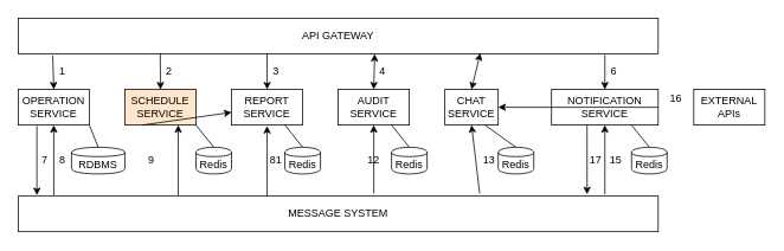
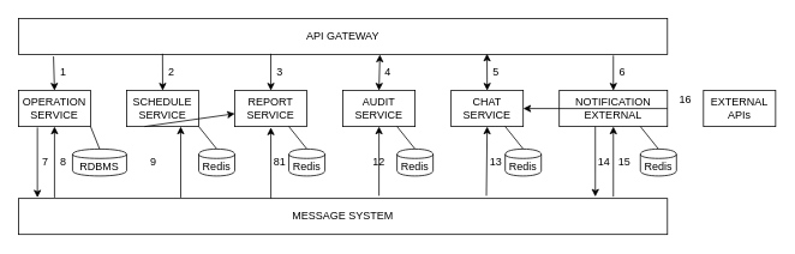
  <mxCell id="0" />
  <mxCell id="1" parent="0" />
  <mxCell id="2" value="API GATEWAY" style="rounded=0;whiteSpace=wrap;html=1;" parent="1" vertex="1"><mxGeometry x="20" y="20" width="720" height="40" as="geometry" /></mxCell>
  <mxCell id="3" value="OPERATION SERVICE" style="rounded=0;whiteSpace=wrap;html=1;" parent="1" vertex="1"><mxGeometry x="20" y="100" width="80" height="40" as="geometry" /></mxCell>
- <mxCell id="4" value="SCHEDULE SERVICE" style="rounded=0;whiteSpace=wrap;html=1;fillColor=#ffe6cc;" parent="1" vertex="1"><mxGeometry x="140" y="100" width="80" height="40" as="geometry" /></mxCell>
+ <mxCell id="4" value="SCHEDULE SERVICE" style="rounded=0;whiteSpace=wrap;html=1;" parent="1" vertex="1"><mxGeometry x="140" y="100" width="80" height="40" as="geometry" /></mxCell>
  <mxCell id="5" value="REPORT SERVICE" style="rounded=0;whiteSpace=wrap;html=1;" parent="1" vertex="1"><mxGeometry x="260" y="100" width="80" height="40" as="geometry" /></mxCell>
  <mxCell id="6" value="AUDIT SERVICE" style="rounded=0;whiteSpace=wrap;html=1;" parent="1" vertex="1"><mxGeometry x="380" y="100" width="80" height="40" as="geometry" /></mxCell>
  <mxCell id="7" value="MESSAGE SYSTEM" style="rounded=0;whiteSpace=wrap;html=1;" parent="1" vertex="1"><mxGeometry x="20" y="220" width="720" height="40" as="geometry" /></mxCell>
  <mxCell id="8" value="" style="endArrow=classic;html=1;entryX=0.5;entryY=0;entryDx=0;entryDy=0;exitX=0.054;exitY=1.05;exitDx=0;exitDy=0;exitPerimeter=0;" parent="1" target="3" edge="1" source="2"><mxGeometry width="50" height="50" relative="1" as="geometry"><mxPoint x="80" y="60" as="sourcePoint" /><mxPoint x="420" y="290" as="targetPoint" /></mxGeometry></mxCell>
  <mxCell id="9" value="" style="endArrow=classic;html=1;exitX=0.222;exitY=0.975;exitDx=0;exitDy=0;entryX=0.5;entryY=0;entryDx=0;entryDy=0;exitPerimeter=0;" parent="1" source="2" target="4" edge="1"><mxGeometry width="50" height="50" relative="1" as="geometry"><mxPoint x="370" y="340" as="sourcePoint" /><mxPoint x="420" y="290" as="targetPoint" /></mxGeometry></mxCell>
  <mxCell id="10" value="" style="endArrow=classic;html=1;" parent="1" edge="1"><mxGeometry width="50" height="50" relative="1" as="geometry"><mxPoint x="300" y="59" as="sourcePoint" /><mxPoint x="300" y="100" as="targetPoint" /></mxGeometry></mxCell>
  <mxCell id="11" value="" style="endArrow=classic;html=1;" parent="1" edge="1"><mxGeometry width="50" height="50" relative="1" as="geometry"><mxPoint x="41" y="141" as="sourcePoint" /><mxPoint x="41" y="219" as="targetPoint" /></mxGeometry></mxCell>
  <mxCell id="12" value="" style="endArrow=classic;html=1;entryX=0.5;entryY=1;entryDx=0;entryDy=0;" parent="1" target="3" edge="1"><mxGeometry width="50" height="50" relative="1" as="geometry"><mxPoint x="60" y="219" as="sourcePoint" /><mxPoint x="150" y="130" as="targetPoint" /></mxGeometry></mxCell>
  <mxCell id="13" value="" style="endArrow=classic;html=1;exitX=0.25;exitY=1;exitDx=0;exitDy=0;" parent="1" target="5" edge="1" source="4"><mxGeometry width="50" height="50" relative="1" as="geometry"><mxPoint x="221" y="140" as="sourcePoint" /><mxPoint x="180" y="219" as="targetPoint" /></mxGeometry></mxCell>
  <mxCell id="14" value="" style="endArrow=classic;html=1;entryX=0.75;entryY=1;entryDx=0;entryDy=0;" parent="1" edge="1" target="4"><mxGeometry width="50" height="50" relative="1" as="geometry"><mxPoint x="200" y="219" as="sourcePoint" /><mxPoint x="258" y="140" as="targetPoint" /></mxGeometry></mxCell>
  <mxCell id="15" value="" style="endArrow=classic;html=1;entryX=0.5;entryY=1;entryDx=0;entryDy=0;" parent="1" edge="1" target="6"><mxGeometry width="50" height="50" relative="1" as="geometry"><mxPoint x="420" y="217" as="sourcePoint" /><mxPoint x="541" y="140" as="targetPoint" /></mxGeometry></mxCell>
  <mxCell id="16" value="" style="endArrow=classic;html=1;exitX=0.389;exitY=0;exitDx=0;exitDy=0;exitPerimeter=0;" parent="1" source="7" edge="1"><mxGeometry width="50" height="50" relative="1" as="geometry"><mxPoint x="370" y="340" as="sourcePoint" /><mxPoint x="300" y="141" as="targetPoint" /></mxGeometry></mxCell>
  <mxCell id="17" value="1" style="text;html=1;strokeColor=none;fillColor=none;align=center;verticalAlign=middle;whiteSpace=wrap;rounded=0;" parent="1" vertex="1"><mxGeometry x="60" y="70" width="20" height="20" as="geometry" /></mxCell>
  <mxCell id="18" value="2" style="text;html=1;strokeColor=none;fillColor=none;align=center;verticalAlign=middle;whiteSpace=wrap;rounded=0;" parent="1" vertex="1"><mxGeometry x="180" y="70" width="20" height="20" as="geometry" /></mxCell>
  <mxCell id="19" value="3" style="text;html=1;strokeColor=none;fillColor=none;align=center;verticalAlign=middle;whiteSpace=wrap;rounded=0;" parent="1" vertex="1"><mxGeometry x="300" y="70" width="20" height="20" as="geometry" /></mxCell>
  <mxCell id="20" value="4" style="text;html=1;strokeColor=none;fillColor=none;align=center;verticalAlign=middle;whiteSpace=wrap;rounded=0;" parent="1" vertex="1"><mxGeometry x="420" y="70" width="20" height="20" as="geometry" /></mxCell>
  <mxCell id="21" value="7" style="text;html=1;strokeColor=none;fillColor=none;align=center;verticalAlign=middle;whiteSpace=wrap;rounded=0;" parent="1" vertex="1"><mxGeometry x="30" y="170" width="40" height="20" as="geometry" /></mxCell>
  <mxCell id="22" value="8" style="text;html=1;strokeColor=none;fillColor=none;align=center;verticalAlign=middle;whiteSpace=wrap;rounded=0;" parent="1" vertex="1"><mxGeometry x="60" y="170" width="20" height="20" as="geometry" /></mxCell>
  <mxCell id="23" value="9" style="text;html=1;strokeColor=none;fillColor=none;align=center;verticalAlign=middle;whiteSpace=wrap;rounded=0;" parent="1" vertex="1"><mxGeometry x="160" y="170" width="20" height="20" as="geometry" /></mxCell>
  <mxCell id="24" value="81" style="text;html=1;strokeColor=none;fillColor=none;align=center;verticalAlign=middle;whiteSpace=wrap;rounded=0;" parent="1" vertex="1"><mxGeometry x="300" y="170" width="20" height="20" as="geometry" /></mxCell>
  <mxCell id="25" value="12" style="text;html=1;strokeColor=none;fillColor=none;align=center;verticalAlign=middle;whiteSpace=wrap;rounded=0;" parent="1" vertex="1"><mxGeometry x="410" y="170" width="20" height="20" as="geometry" /></mxCell>
  <mxCell id="26" value="RDBMS" style="shape=cylinder;whiteSpace=wrap;html=1;boundedLbl=1;backgroundOutline=1;" parent="1" vertex="1"><mxGeometry x="80" y="165" width="60" height="30" as="geometry" /></mxCell>
- <mxCell id="27" value="NOTIFICATION SERVICE" style="rounded=0;whiteSpace=wrap;html=1;" parent="1" vertex="1"><mxGeometry x="620" y="100" width="120" height="40" as="geometry" /></mxCell>
+ <mxCell id="27" value="NOTIFICATION EXTERNAL" style="rounded=0;whiteSpace=wrap;html=1;" parent="1" vertex="1"><mxGeometry x="620" y="100" width="120" height="40" as="geometry" /></mxCell>
  <mxCell id="28" value="" style="endArrow=classic;html=1;entryX=0.5;entryY=0;entryDx=0;entryDy=0;" parent="1" target="27" edge="1"><mxGeometry width="50" height="50" relative="1" as="geometry"><mxPoint x="680" y="61" as="sourcePoint" /><mxPoint x="420" y="290" as="targetPoint" /></mxGeometry></mxCell>
  <mxCell id="29" value="" style="endArrow=classic;html=1;" parent="1" edge="1"><mxGeometry width="50" height="50" relative="1" as="geometry"><mxPoint x="680" y="218" as="sourcePoint" /><mxPoint x="680" y="140" as="targetPoint" /></mxGeometry></mxCell>
  <mxCell id="30" value="" style="endArrow=none;html=1;entryX=0.5;entryY=0;entryDx=0;entryDy=0;exitX=1;exitY=1;exitDx=0;exitDy=0;" parent="1" source="3" target="26" edge="1"><mxGeometry width="50" height="50" relative="1" as="geometry"><mxPoint x="123" y="140" as="sourcePoint" /><mxPoint x="420" y="290" as="targetPoint" /></mxGeometry></mxCell>
  <mxCell id="31" value="Redis" style="shape=cylinder;whiteSpace=wrap;html=1;boundedLbl=1;backgroundOutline=1;" parent="1" vertex="1"><mxGeometry x="320" y="165" width="40" height="30" as="geometry" /></mxCell>
  <mxCell id="32" value="Redis" style="shape=cylinder;whiteSpace=wrap;html=1;boundedLbl=1;backgroundOutline=1;" parent="1" vertex="1"><mxGeometry x="440" y="165" width="40" height="30" as="geometry" /></mxCell>
  <mxCell id="33" value="" style="endArrow=none;html=1;exitX=0.75;exitY=1;exitDx=0;exitDy=0;entryX=0.5;entryY=0;entryDx=0;entryDy=0;" parent="1" source="5" target="31" edge="1"><mxGeometry width="50" height="50" relative="1" as="geometry"><mxPoint x="370" y="340" as="sourcePoint" /><mxPoint x="420" y="290" as="targetPoint" /></mxGeometry></mxCell>
  <mxCell id="34" value="" style="endArrow=none;html=1;entryX=0.75;entryY=1;entryDx=0;entryDy=0;exitX=0.5;exitY=0;exitDx=0;exitDy=0;" parent="1" source="32" target="6" edge="1"><mxGeometry width="50" height="50" relative="1" as="geometry"><mxPoint x="370" y="340" as="sourcePoint" /><mxPoint x="420" y="290" as="targetPoint" /></mxGeometry></mxCell>
- <mxCell id="36" value="17" style="text;html=1;strokeColor=none;fillColor=none;align=center;verticalAlign=middle;whiteSpace=wrap;rounded=0;" parent="1" vertex="1"><mxGeometry x="660" y="170" width="20" height="20" as="geometry" /></mxCell>
+ <mxCell id="35" value="5" style="text;html=1;strokeColor=none;fillColor=none;align=center;verticalAlign=middle;whiteSpace=wrap;rounded=0;" parent="1" vertex="1"><mxGeometry x="540" y="70" width="20" height="20" as="geometry" /></mxCell>
+ <mxCell id="36" value="14" style="text;html=1;strokeColor=none;fillColor=none;align=center;verticalAlign=middle;whiteSpace=wrap;rounded=0;" parent="1" vertex="1"><mxGeometry x="660" y="170" width="20" height="20" as="geometry" /></mxCell>
  <mxCell id="37" value="Redis" style="shape=cylinder;whiteSpace=wrap;html=1;boundedLbl=1;backgroundOutline=1;" parent="1" vertex="1"><mxGeometry x="710" y="165" width="40" height="30" as="geometry" /></mxCell>
  <mxCell id="38" value="" style="endArrow=none;html=1;exitX=0.5;exitY=0;exitDx=0;exitDy=0;entryX=0.75;entryY=1;entryDx=0;entryDy=0;" parent="1" source="37" target="27" edge="1"><mxGeometry width="50" height="50" relative="1" as="geometry"><mxPoint x="370" y="340" as="sourcePoint" /><mxPoint x="736" y="140" as="targetPoint" /></mxGeometry></mxCell>
  <mxCell id="39" value="" style="endArrow=classic;html=1;exitX=0.333;exitY=1;exitDx=0;exitDy=0;exitPerimeter=0;" parent="1" source="27" edge="1"><mxGeometry width="50" height="50" relative="1" as="geometry"><mxPoint x="370" y="340" as="sourcePoint" /><mxPoint x="660" y="218" as="targetPoint" /></mxGeometry></mxCell>
  <mxCell id="40" value="15" style="text;html=1;strokeColor=none;fillColor=none;align=center;verticalAlign=middle;whiteSpace=wrap;rounded=0;" parent="1" vertex="1"><mxGeometry x="680" y="170" width="25" height="20" as="geometry" /></mxCell>
  <mxCell id="41" value="" style="endArrow=classic;startArrow=classic;html=1;exitX=0.5;exitY=0;exitDx=0;exitDy=0;" parent="1" source="6" edge="1"><mxGeometry width="50" height="50" relative="1" as="geometry"><mxPoint x="370" y="340" as="sourcePoint" /><mxPoint x="421" y="60" as="targetPoint" /></mxGeometry></mxCell>
  <mxCell id="42" value="EXTERNAL APIs" style="rounded=0;whiteSpace=wrap;html=1;" parent="1" vertex="1"><mxGeometry x="780" y="100" width="80" height="40" as="geometry" /></mxCell>
  <mxCell id="43" value="" style="endArrow=classic;html=1;exitX=1;exitY=0.5;exitDx=0;exitDy=0;" parent="1" source="27" target="47" edge="1"><mxGeometry width="50" height="50" relative="1" as="geometry"><mxPoint x="450" y="340" as="sourcePoint" /><mxPoint x="500" y="290" as="targetPoint" /></mxGeometry></mxCell>
  <mxCell id="44" value="16" style="text;html=1;strokeColor=none;fillColor=none;align=center;verticalAlign=middle;whiteSpace=wrap;rounded=0;" parent="1" vertex="1"><mxGeometry x="740" y="100" width="40" height="20" as="geometry" /></mxCell>
  <mxCell id="45" value="Redis" style="shape=cylinder;whiteSpace=wrap;html=1;boundedLbl=1;backgroundOutline=1;" parent="1" vertex="1"><mxGeometry x="220" y="165" width="40" height="30" as="geometry" /></mxCell>
  <mxCell id="46" value="" style="endArrow=none;html=1;exitX=1;exitY=1;exitDx=0;exitDy=0;entryX=0.5;entryY=0;entryDx=0;entryDy=0;" parent="1" source="4" target="45" edge="1"><mxGeometry width="50" height="50" relative="1" as="geometry"><mxPoint x="310" y="290" as="sourcePoint" /><mxPoint x="300" y="160" as="targetPoint" /></mxGeometry></mxCell>
- <mxCell id="47" value="CHAT SERVICE" style="rounded=0;whiteSpace=wrap;html=1;" vertex="1" parent="1"><mxGeometry x="500" y="100" width="60" height="40" as="geometry" /></mxCell>
+ <mxCell id="47" value="CHAT SERVICE" style="rounded=0;whiteSpace=wrap;html=1;" vertex="1" parent="1"><mxGeometry x="500" y="100" width="80" height="40" as="geometry" /></mxCell>
  <mxCell id="48" value="" style="endArrow=classic;startArrow=classic;html=1;exitX=0.5;exitY=0;exitDx=0;exitDy=0;entryX=0.722;entryY=0.975;entryDx=0;entryDy=0;entryPerimeter=0;" edge="1" parent="1" source="47" target="2"><mxGeometry width="50" height="50" relative="1" as="geometry"><mxPoint x="440" y="340" as="sourcePoint" /><mxPoint x="538" y="60" as="targetPoint" /></mxGeometry></mxCell>
  <mxCell id="49" value="" style="endArrow=classic;html=1;entryX=0.5;entryY=1;entryDx=0;entryDy=0;exitX=0.721;exitY=-0.075;exitDx=0;exitDy=0;exitPerimeter=0;" edge="1" parent="1" source="7" target="47"><mxGeometry width="50" height="50" relative="1" as="geometry"><mxPoint x="540" y="210" as="sourcePoint" /><mxPoint x="490" y="290" as="targetPoint" /></mxGeometry></mxCell>
  <mxCell id="50" value="13" style="text;html=1;strokeColor=none;fillColor=none;align=center;verticalAlign=middle;whiteSpace=wrap;rounded=0;" vertex="1" parent="1"><mxGeometry x="530" y="170" width="40" height="20" as="geometry" /></mxCell>
  <mxCell id="51" value="Redis" style="shape=cylinder;whiteSpace=wrap;html=1;boundedLbl=1;backgroundOutline=1;" vertex="1" parent="1"><mxGeometry x="560" y="165" width="40" height="30" as="geometry" /></mxCell>
  <mxCell id="52" value="" style="endArrow=none;html=1;entryX=0.75;entryY=1;entryDx=0;entryDy=0;exitX=0.5;exitY=0;exitDx=0;exitDy=0;" edge="1" parent="1" source="51" target="47"><mxGeometry width="50" height="50" relative="1" as="geometry"><mxPoint x="440" y="340" as="sourcePoint" /><mxPoint x="490" y="290" as="targetPoint" /></mxGeometry></mxCell>
  <mxCell id="53" value="6" style="text;html=1;strokeColor=none;fillColor=none;align=center;verticalAlign=middle;whiteSpace=wrap;rounded=0;" vertex="1" parent="1"><mxGeometry x="670" y="70" width="40" height="20" as="geometry" /></mxCell>
